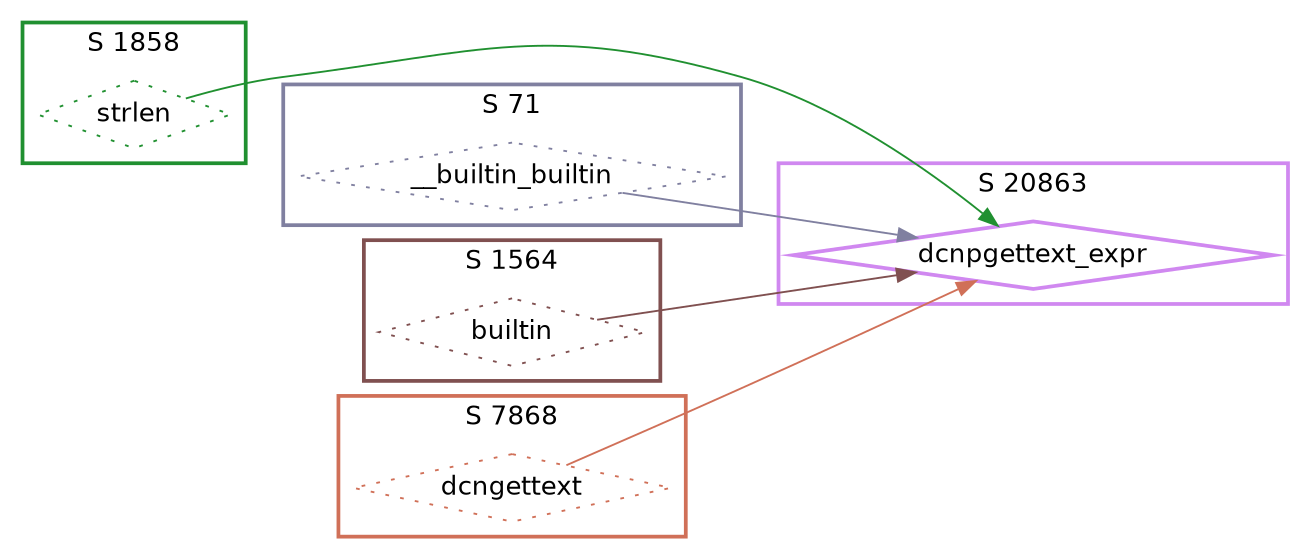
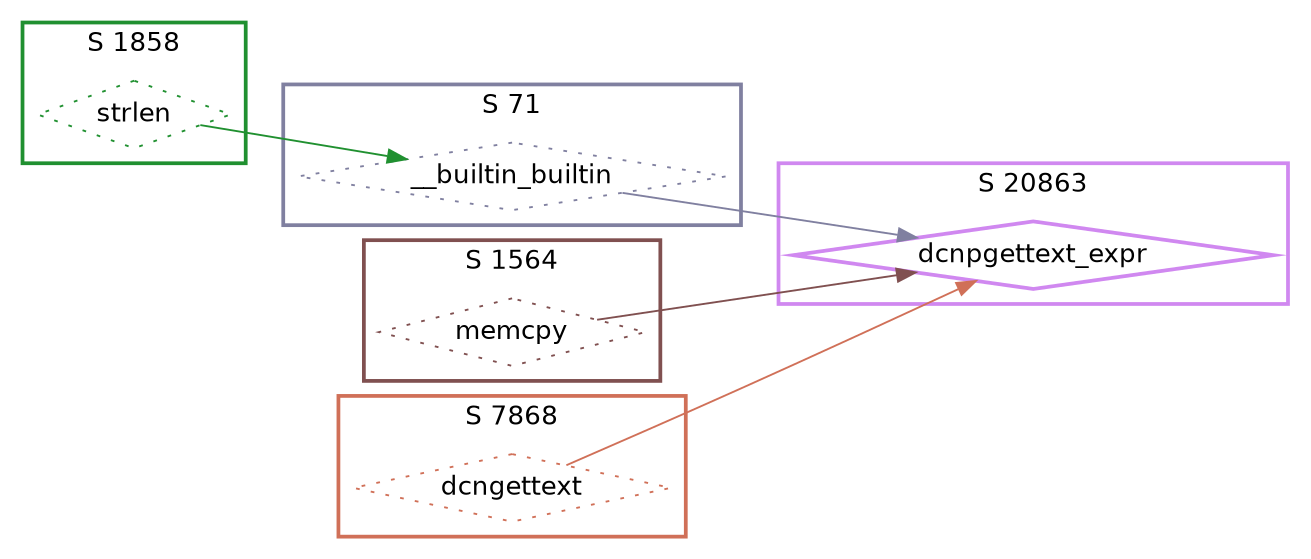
  digraph {
    fontname="DejaVu Sans"
    rankdir=LR
    node [fontname="DejaVu Sans" shape=diamond style=dotted]
    edge [fontname="DejaVu Sans"]
    n1 [color="#D088F0" label=dcnpgettext_expr style=bold]
    n2 [color="#8080A0" label=__builtin_builtin]
-   n3 [color="#805050" label=builtin]
+   n3 [color="#805050" label=memcpy]
    n4 [color="#D07058" label=dcngettext]
    n5 [color="#209030" label=strlen]
    subgraph cluster_1 {
      color="#D088F0"
      label="S 20863"
      style=bold
      n1
    }
    subgraph cluster_2 {
      color="#8080A0"
      label="S 71"
      style=bold
      n2
    }
    subgraph cluster_3 {
      color="#805050"
      label="S 1564"
      style=bold
      n3
    }
    subgraph cluster_4 {
      color="#D07058"
      label="S 7868"
      style=bold
      n4
    }
    subgraph cluster_5 {
      color="#209030"
      label="S 1858"
      style=bold
      n5
    }
    n2 -> n1 [color="#8080A0"]
    n3 -> n1 [color="#805050"]
    n4 -> n1 [color="#D07058"]
-   n5 -> n1 [color="#209030"]
+   n5 -> n2 [color="#209030"]
  }
